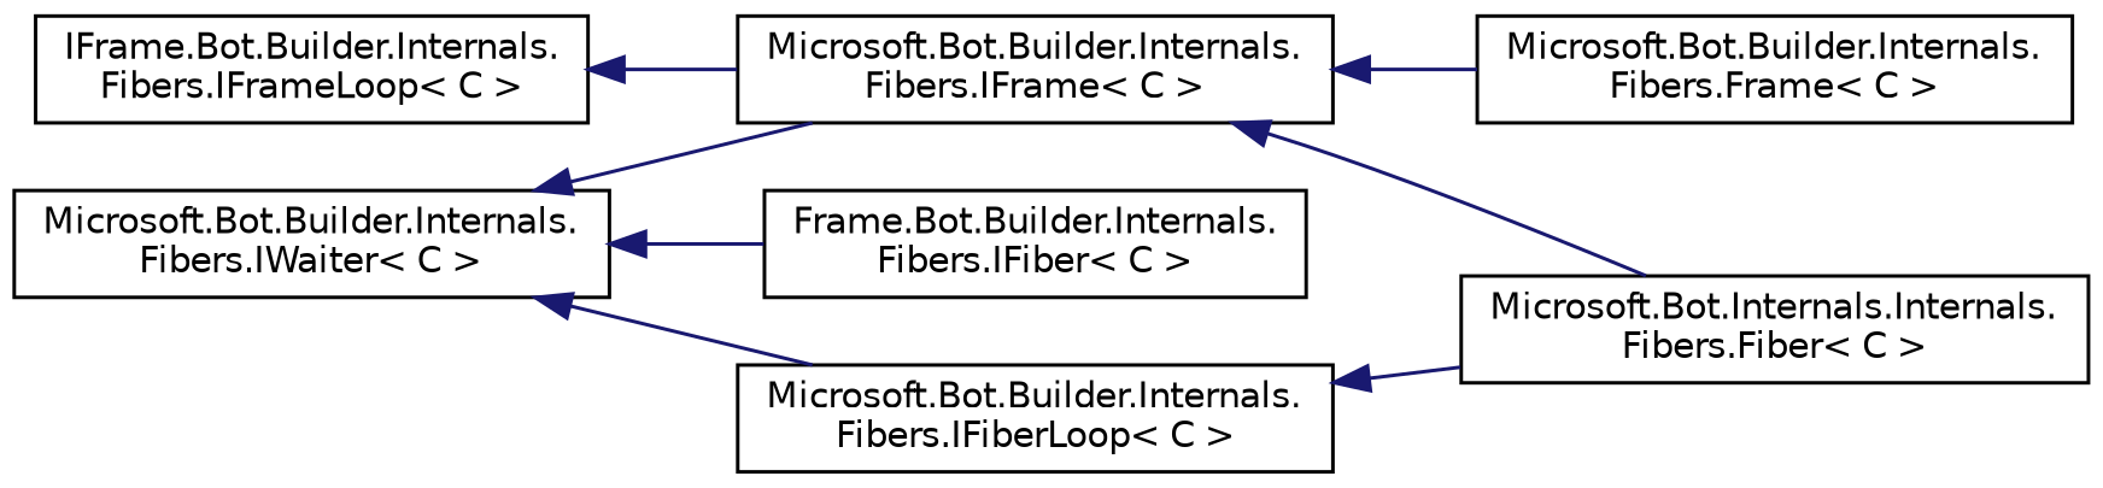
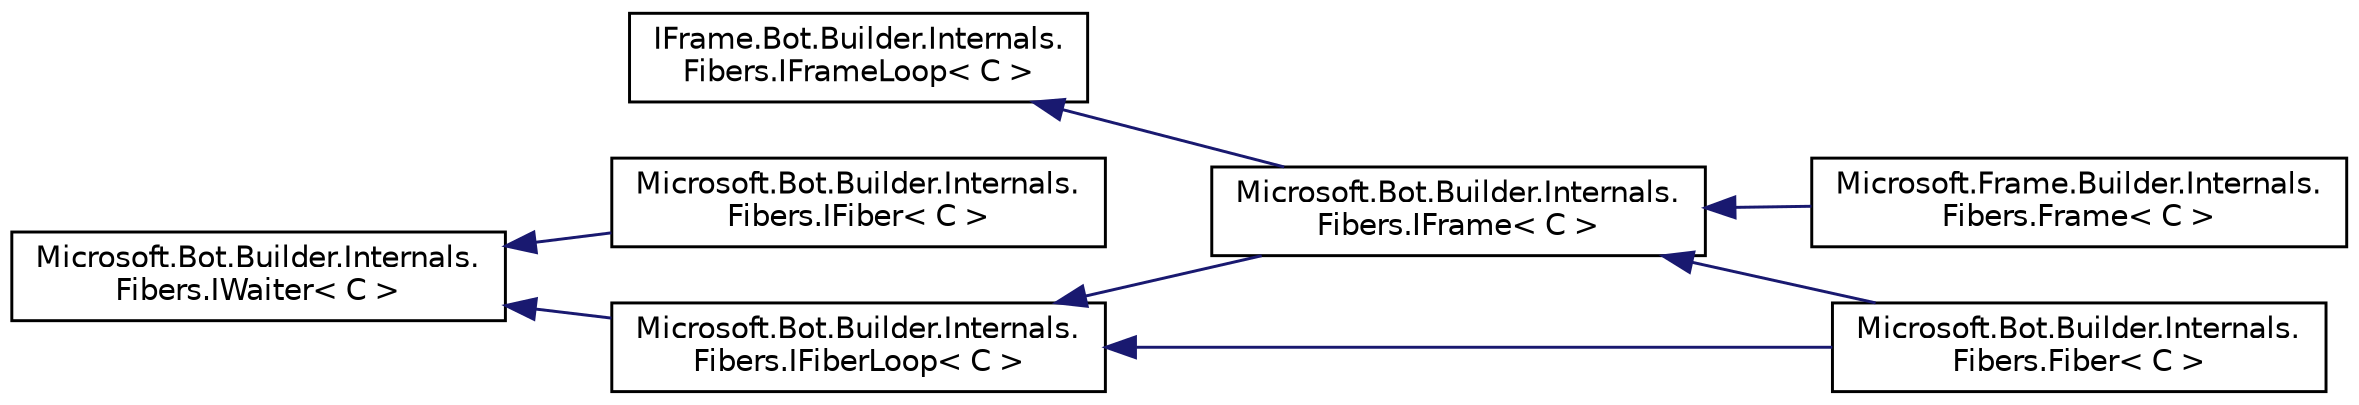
  digraph {
    rankdir=LR
    node [color=black fillcolor=white fontname=Helvetica fontsize=10 shape=record style=filled]
    edge [color=midnightblue dir=back fontname=Helvetica fontsize=10 labelfontname=Helvetica labelfontsize=10 style=solid]
    n1 [height=0.2 label="IFrame.Bot.Builder.Internals.\lFibers.IFrameLoop\< C \>" width=0.4]
    n2 [height=0.2 label="Microsoft.Bot.Builder.Internals.\lFibers.IFrame\< C \>" width=0.4]
-   n3 [height=0.2 label="Microsoft.Bot.Builder.Internals.\lFibers.Frame\< C \>" width=0.4]
-   n4 [height=0.2 label="Microsoft.Bot.Internals.Internals.\lFibers.Fiber\< C \>" width=0.4]
+   n3 [height=0.2 label="Microsoft.Frame.Builder.Internals.\lFibers.Frame\< C \>" width=0.4]
+   n4 [height=0.2 label="Microsoft.Bot.Builder.Internals.\lFibers.Fiber\< C \>" width=0.4]
    n5 [height=0.2 label="Microsoft.Bot.Builder.Internals.\lFibers.IWaiter\< C \>" width=0.4]
-   n6 [height=0.2 label="Frame.Bot.Builder.Internals.\lFibers.IFiber\< C \>" width=0.4]
+   n6 [height=0.2 label="Microsoft.Bot.Builder.Internals.\lFibers.IFiber\< C \>" width=0.4]
    n7 [height=0.2 label="Microsoft.Bot.Builder.Internals.\lFibers.IFiberLoop\< C \>" width=0.4]
    n1 -> n2
    n2 -> n3
    n2 -> n4
-   n5 -> n2
+   n7 -> n2
    n5 -> n6
    n5 -> n7
    n7 -> n4
  }
